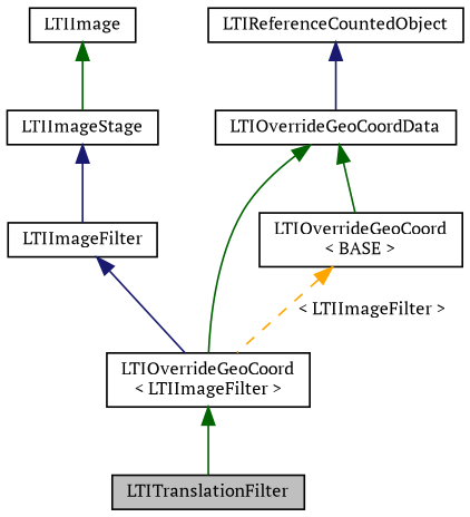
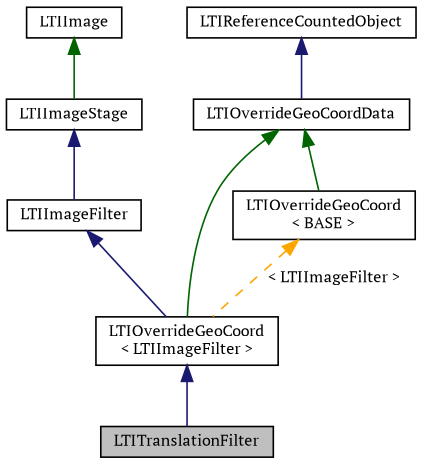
  digraph {
    fontname="PT Serif"
    node [color=black fontname="PT Serif" fontsize=10 shape=record]
    edge [color=midnightblue dir=back fontname="PT Serif" fontsize=10 labelfontname=Helvetica labelfontsize=10 style=solid]
    n1 [fillcolor=grey75 fontcolor=black height=0.2 label=LTITranslationFilter style=filled width=0.4]
    n2 [height=0.2 label="LTIOverrideGeoCoord\l\< LTIImageFilter \>" width=0.4]
    n3 [height=0.2 label=LTIImageFilter width=0.4]
    n4 [height=0.2 label=LTIImageStage width=0.4]
    n5 [height=0.2 label=LTIImage width=0.4]
    n6 [height=0.2 label=LTIReferenceCountedObject width=0.4]
    n7 [height=0.2 label=LTIOverrideGeoCoordData width=0.4]
    n8 [height=0.2 label="LTIOverrideGeoCoord\l\< BASE \>" width=0.4]
-   n2 -> n1 [color=darkgreen]
+   n2 -> n1
    n3 -> n2
    n4 -> n3
    n5 -> n4 [color=darkgreen]
    n6 -> n7
    n7 -> n2 [color=darkgreen]
    n7 -> n8 [color=darkgreen]
    n8 -> n2 [color=orange label=" \< LTIImageFilter \>" style=dashed]
  }
